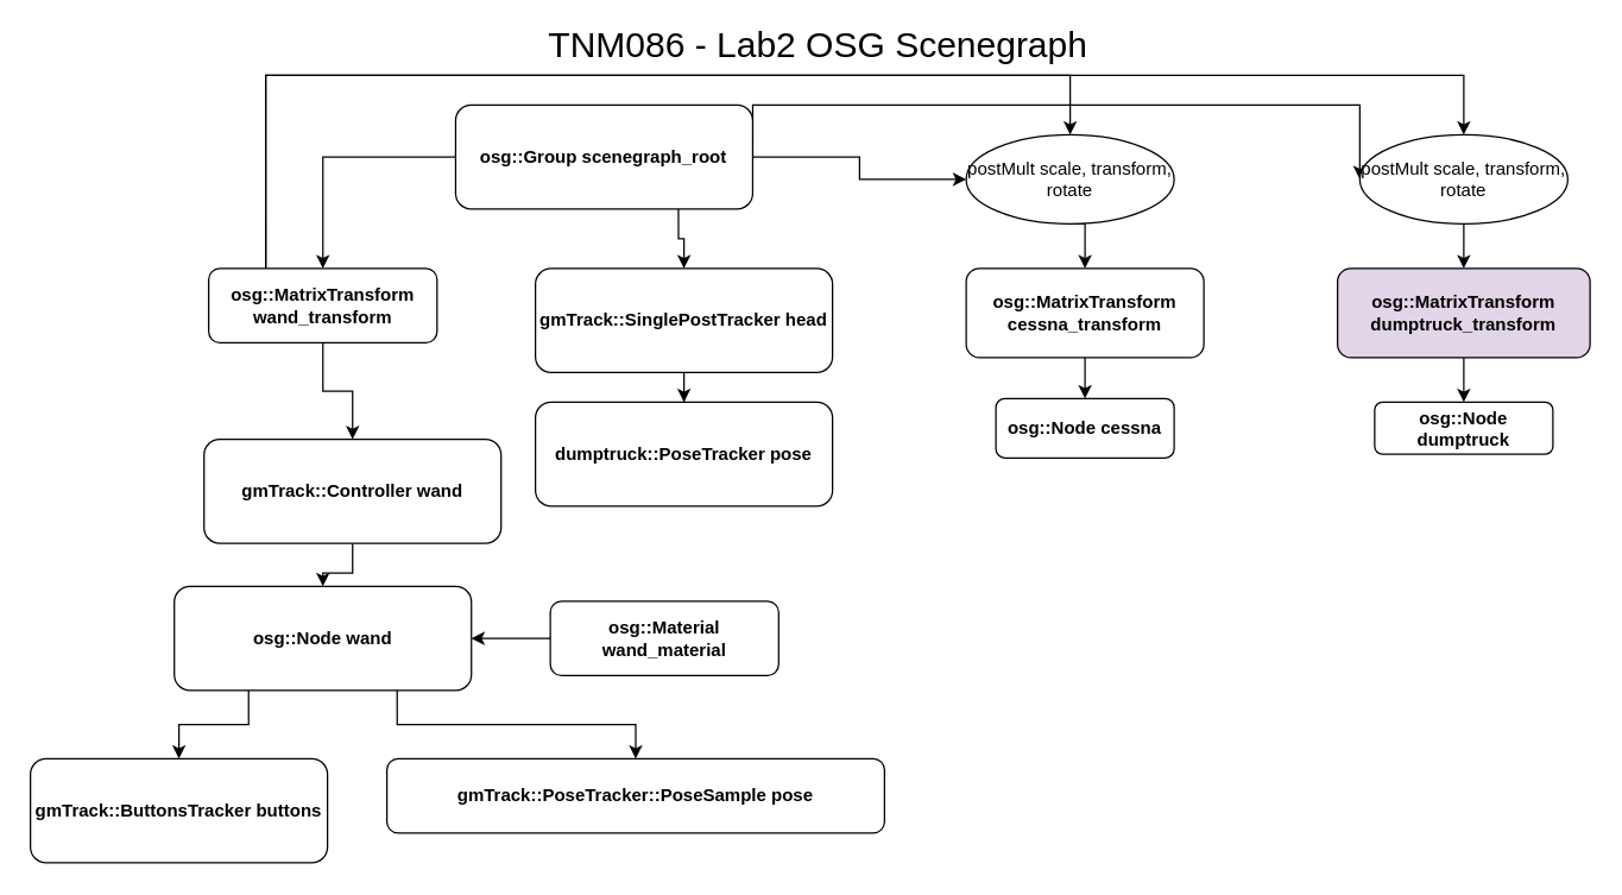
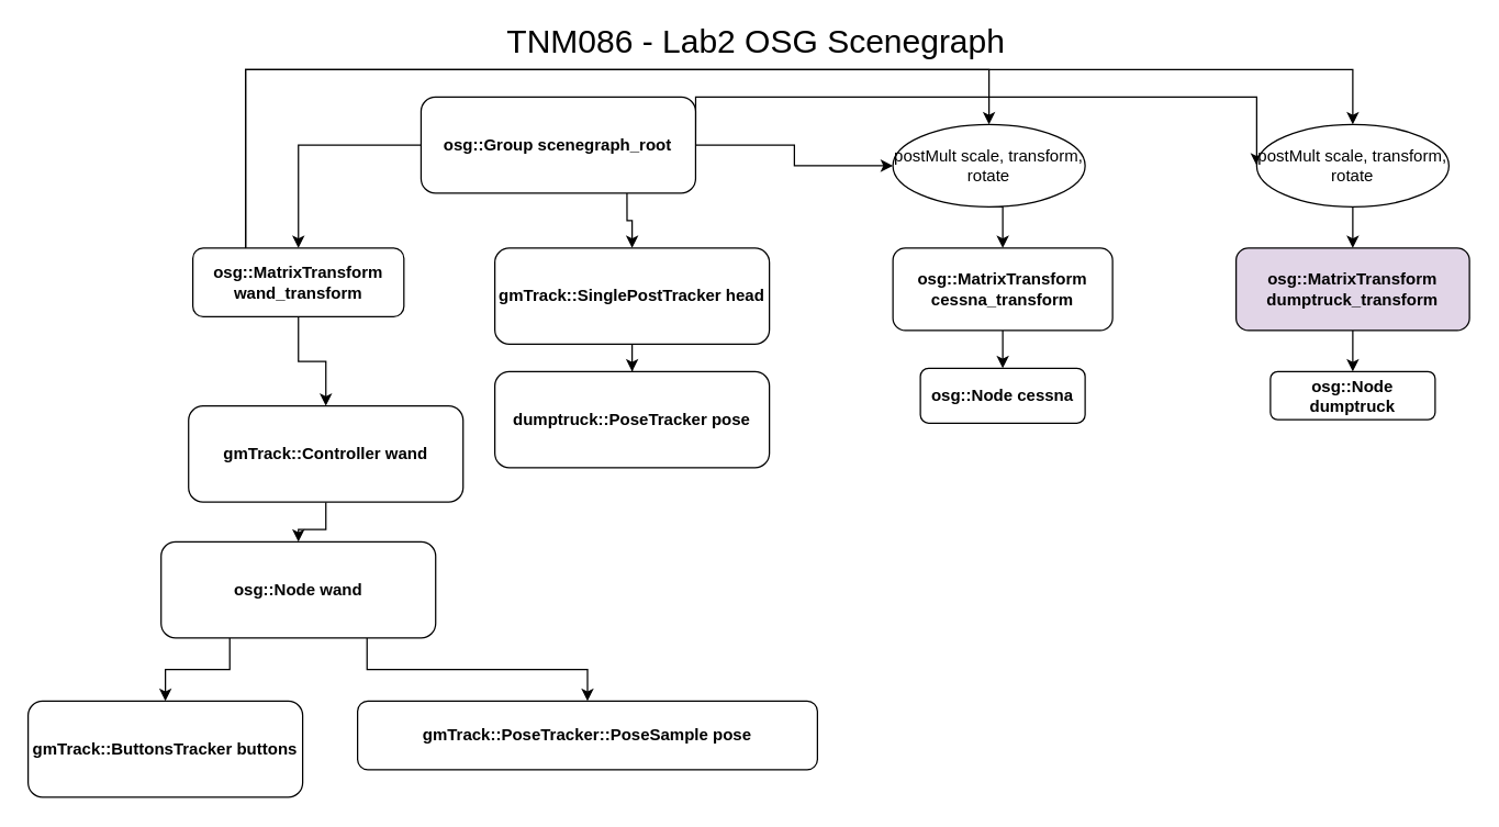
  <mxCell id="0" />
  <mxCell id="1" parent="0" />
  <mxCell id="2" style="edgeStyle=orthogonalEdgeStyle;rounded=0;orthogonalLoop=1;jettySize=auto;html=1;" parent="1" source="6" target="14" edge="1"><mxGeometry relative="1" as="geometry" /></mxCell>
  <mxCell id="3" style="edgeStyle=orthogonalEdgeStyle;rounded=0;orthogonalLoop=1;jettySize=auto;html=1;exitX=0.75;exitY=1;exitDx=0;exitDy=0;" parent="1" source="6" target="20" edge="1"><mxGeometry relative="1" as="geometry"><Array as="points"><mxPoint x="456" y="160" /><mxPoint x="460" y="160" /></Array></mxGeometry></mxCell>
  <mxCell id="4" style="edgeStyle=orthogonalEdgeStyle;rounded=0;orthogonalLoop=1;jettySize=auto;html=1;exitX=1;exitY=0.5;exitDx=0;exitDy=0;" parent="1" source="6" target="31" edge="1"><mxGeometry relative="1" as="geometry" /></mxCell>
  <mxCell id="5" style="edgeStyle=orthogonalEdgeStyle;rounded=0;orthogonalLoop=1;jettySize=auto;html=1;exitX=1;exitY=0.5;exitDx=0;exitDy=0;entryX=0;entryY=0.5;entryDx=0;entryDy=0;" parent="1" source="6" target="33" edge="1"><mxGeometry relative="1" as="geometry"><Array as="points"><mxPoint x="506" y="70" /><mxPoint x="915" y="70" /></Array></mxGeometry></mxCell>
  <mxCell id="6" value="&lt;b&gt;osg::Group scenegraph_root&lt;/b&gt;" style="rounded=1;whiteSpace=wrap;html=1;" parent="1" vertex="1"><mxGeometry x="306.25" y="70" width="200" height="70" as="geometry" /></mxCell>
  <mxCell id="7" value="&lt;font style=&quot;font-size: 24px&quot;&gt;TNM086 - Lab2 OSG Scenegraph&lt;/font&gt;" style="text;html=1;resizable=0;autosize=1;align=center;verticalAlign=middle;points=[];fillColor=none;strokeColor=none;rounded=0;" parent="1" vertex="1"><mxGeometry x="360" y="20" width="380" height="20" as="geometry" /></mxCell>
  <mxCell id="8" style="edgeStyle=orthogonalEdgeStyle;rounded=0;orthogonalLoop=1;jettySize=auto;html=1;exitX=0.25;exitY=1;exitDx=0;exitDy=0;" parent="1" source="10" target="22" edge="1"><mxGeometry relative="1" as="geometry" /></mxCell>
  <mxCell id="9" style="edgeStyle=orthogonalEdgeStyle;rounded=0;orthogonalLoop=1;jettySize=auto;html=1;exitX=0.75;exitY=1;exitDx=0;exitDy=0;" parent="1" source="10" target="23" edge="1"><mxGeometry relative="1" as="geometry" /></mxCell>
  <mxCell id="10" value="&lt;b&gt;osg::Node wand&lt;/b&gt;" style="rounded=1;whiteSpace=wrap;html=1;" parent="1" vertex="1"><mxGeometry x="116.88" y="394" width="200" height="70" as="geometry" /></mxCell>
  <mxCell id="11" value="" style="edgeStyle=orthogonalEdgeStyle;rounded=0;orthogonalLoop=1;jettySize=auto;html=1;" parent="1" source="14" target="18" edge="1"><mxGeometry relative="1" as="geometry" /></mxCell>
  <mxCell id="12" style="edgeStyle=orthogonalEdgeStyle;rounded=0;orthogonalLoop=1;jettySize=auto;html=1;exitX=0.25;exitY=0;exitDx=0;exitDy=0;entryX=0.5;entryY=0;entryDx=0;entryDy=0;" edge="1" parent="1" source="14" target="31"><mxGeometry relative="1" as="geometry"><Array as="points"><mxPoint x="178" y="50" /><mxPoint x="720" y="50" /></Array></mxGeometry></mxCell>
  <mxCell id="13" style="edgeStyle=orthogonalEdgeStyle;rounded=0;orthogonalLoop=1;jettySize=auto;html=1;exitX=0.25;exitY=0;exitDx=0;exitDy=0;entryX=0.5;entryY=0;entryDx=0;entryDy=0;" edge="1" parent="1" source="14" target="33"><mxGeometry relative="1" as="geometry"><Array as="points"><mxPoint x="178" y="50" /><mxPoint x="985" y="50" /></Array></mxGeometry></mxCell>
  <mxCell id="14" value="&lt;b&gt;osg::MatrixTransform wand_transform&lt;/b&gt;" style="rounded=1;whiteSpace=wrap;html=1;" parent="1" vertex="1"><mxGeometry x="140" y="180" width="153.75" height="50" as="geometry" /></mxCell>
- <mxCell id="15" value="" style="edgeStyle=orthogonalEdgeStyle;rounded=0;orthogonalLoop=1;jettySize=auto;html=1;" parent="1" source="16" target="10" edge="1"><mxGeometry relative="1" as="geometry" /></mxCell>
- <mxCell id="16" value="&lt;b&gt;osg::Material&lt;br&gt;wand_material&lt;br&gt;&lt;/b&gt;" style="rounded=1;whiteSpace=wrap;html=1;" parent="1" vertex="1"><mxGeometry x="370" y="404" width="153.75" height="50" as="geometry" /></mxCell>
  <mxCell id="17" value="" style="edgeStyle=orthogonalEdgeStyle;rounded=0;orthogonalLoop=1;jettySize=auto;html=1;" parent="1" source="18" target="10" edge="1"><mxGeometry relative="1" as="geometry" /></mxCell>
  <mxCell id="18" value="&lt;b&gt;gmTrack::Controller wand&lt;/b&gt;" style="rounded=1;whiteSpace=wrap;html=1;" parent="1" vertex="1"><mxGeometry x="136.88" y="295" width="200" height="70" as="geometry" /></mxCell>
  <mxCell id="19" value="" style="edgeStyle=orthogonalEdgeStyle;rounded=0;orthogonalLoop=1;jettySize=auto;html=1;" parent="1" source="20" target="21" edge="1"><mxGeometry relative="1" as="geometry" /></mxCell>
  <mxCell id="20" value="&lt;b&gt;gmTrack::SinglePostTracker head&lt;/b&gt;" style="rounded=1;whiteSpace=wrap;html=1;" parent="1" vertex="1"><mxGeometry x="360" y="180" width="200" height="70" as="geometry" /></mxCell>
  <mxCell id="21" value="&lt;b&gt;dumptruck::PoseTracker pose&lt;br&gt;&lt;/b&gt;" style="rounded=1;whiteSpace=wrap;html=1;" parent="1" vertex="1"><mxGeometry x="360" y="270" width="200" height="70" as="geometry" /></mxCell>
  <mxCell id="22" value="&lt;b&gt;gmTrack::ButtonsTracker buttons&lt;/b&gt;" style="rounded=1;whiteSpace=wrap;html=1;" parent="1" vertex="1"><mxGeometry x="20" y="510" width="200" height="70" as="geometry" /></mxCell>
  <mxCell id="23" value="&lt;b&gt;gmTrack::PoseTracker::PoseSample pose&lt;/b&gt;" style="rounded=1;whiteSpace=wrap;html=1;" parent="1" vertex="1"><mxGeometry x="260" y="510" width="335" height="50" as="geometry" /></mxCell>
  <mxCell id="24" value="&lt;b&gt;osg::Node cessna&lt;/b&gt;" style="rounded=1;whiteSpace=wrap;html=1;" parent="1" vertex="1"><mxGeometry x="670" y="267.5" width="120" height="40" as="geometry" /></mxCell>
  <mxCell id="25" value="&lt;b&gt;osg::Node dumptruck&lt;/b&gt;" style="rounded=1;whiteSpace=wrap;html=1;" parent="1" vertex="1"><mxGeometry x="925" y="270" width="120" height="35" as="geometry" /></mxCell>
  <mxCell id="26" style="edgeStyle=orthogonalEdgeStyle;rounded=0;orthogonalLoop=1;jettySize=auto;html=1;exitX=0.5;exitY=1;exitDx=0;exitDy=0;entryX=0.5;entryY=0;entryDx=0;entryDy=0;" parent="1" source="27" target="24" edge="1"><mxGeometry relative="1" as="geometry" /></mxCell>
  <mxCell id="27" value="&lt;b&gt;osg::MatrixTransform cessna_transform&lt;/b&gt;" style="rounded=1;whiteSpace=wrap;html=1;" parent="1" vertex="1"><mxGeometry x="650" y="180" width="160" height="60" as="geometry" /></mxCell>
  <mxCell id="28" style="edgeStyle=orthogonalEdgeStyle;rounded=0;orthogonalLoop=1;jettySize=auto;html=1;exitX=0.5;exitY=1;exitDx=0;exitDy=0;entryX=0.5;entryY=0;entryDx=0;entryDy=0;" parent="1" source="29" target="25" edge="1"><mxGeometry relative="1" as="geometry" /></mxCell>
  <mxCell id="29" value="&lt;b&gt;osg::MatrixTransform dumptruck_transform&lt;/b&gt;" style="rounded=1;whiteSpace=wrap;html=1;fillColor=#e1d5e7;" parent="1" vertex="1"><mxGeometry x="900" y="180" width="170" height="60" as="geometry" /></mxCell>
  <mxCell id="30" style="edgeStyle=orthogonalEdgeStyle;rounded=0;orthogonalLoop=1;jettySize=auto;html=1;exitX=0.5;exitY=1;exitDx=0;exitDy=0;entryX=0.5;entryY=0;entryDx=0;entryDy=0;" parent="1" source="31" target="27" edge="1"><mxGeometry relative="1" as="geometry" /></mxCell>
  <mxCell id="31" value="postMult scale, transform, rotate" style="ellipse;whiteSpace=wrap;html=1;" parent="1" vertex="1"><mxGeometry x="650" y="90" width="140" height="60" as="geometry" /></mxCell>
  <mxCell id="32" style="edgeStyle=orthogonalEdgeStyle;rounded=0;orthogonalLoop=1;jettySize=auto;html=1;exitX=0.5;exitY=1;exitDx=0;exitDy=0;entryX=0.5;entryY=0;entryDx=0;entryDy=0;" parent="1" source="33" target="29" edge="1"><mxGeometry relative="1" as="geometry" /></mxCell>
  <mxCell id="33" value="postMult scale, transform, rotate" style="ellipse;whiteSpace=wrap;html=1;" parent="1" vertex="1"><mxGeometry x="915" y="90" width="140" height="60" as="geometry" /></mxCell>
